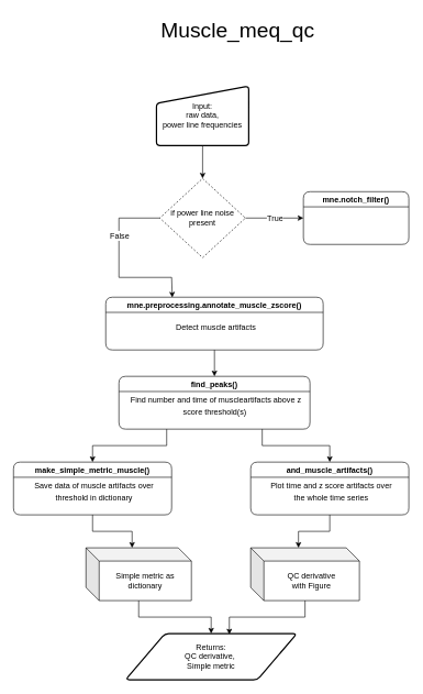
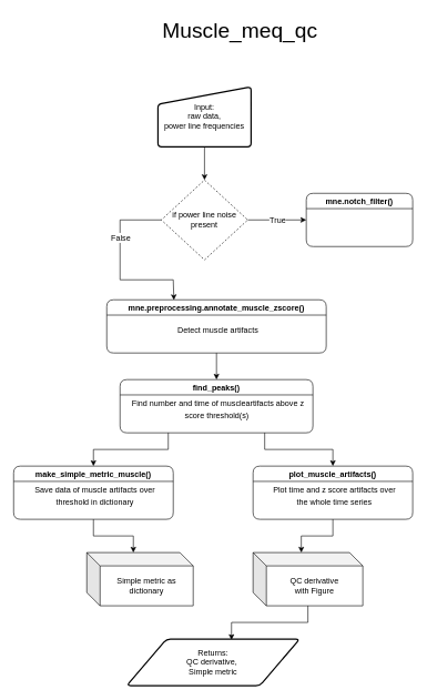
  <mxCell id="0" />
  <mxCell id="1" parent="0" />
  <mxCell id="2" value="&lt;font style=&quot;font-size: 32px;&quot;&gt;Muscle_meq_qc&lt;/font&gt;" style="text;html=1;align=center;verticalAlign=middle;resizable=0;points=[];autosize=1;strokeColor=none;fillColor=none;fontSize=18;fontFamily=Helvetica;" parent="1" vertex="1"><mxGeometry x="230" y="20" width="260" height="50" as="geometry" /></mxCell>
  <mxCell id="3" style="edgeStyle=orthogonalEdgeStyle;rounded=0;orthogonalLoop=1;jettySize=auto;html=1;entryX=0.5;entryY=0;entryDx=0;entryDy=0;fontSize=12;" parent="1" source="4" target="7" edge="1"><mxGeometry relative="1" as="geometry" /></mxCell>
  <mxCell id="4" value="Input:&lt;br&gt;raw data,&lt;br&gt;power line frequencies" style="html=1;strokeWidth=2;shape=manualInput;whiteSpace=wrap;rounded=1;size=26;arcSize=11;fontFamily=Helvetica;" parent="1" vertex="1"><mxGeometry x="237" y="130" width="140" height="90" as="geometry" /></mxCell>
  <mxCell id="5" value="" style="group;fontSize=12;" parent="1" vertex="1" connectable="0"><mxGeometry x="460" y="290" width="160" height="80" as="geometry" /></mxCell>
  <mxCell id="6" value="&lt;div style=&quot;font-size: 12px; line-height: 18px;&quot;&gt;mne.notch_filter()&lt;br&gt;&lt;/div&gt;" style="swimlane;whiteSpace=wrap;html=1;fontSize=18;container=0;rounded=1;perimeterSpacing=0;fillColor=default;fillStyle=solid;swimlaneLine=1;" parent="5" vertex="1"><mxGeometry width="160" height="80" as="geometry" /></mxCell>
  <mxCell id="7" value="if power line noise present" style="rhombus;whiteSpace=wrap;html=1;fontSize=12;dashed=1;" parent="1" vertex="1"><mxGeometry x="242" y="270" width="130" height="120" as="geometry" /></mxCell>
  <mxCell id="8" value="" style="endArrow=classic;html=1;rounded=0;fontSize=12;exitX=1;exitY=0.5;exitDx=0;exitDy=0;entryX=0;entryY=0.5;entryDx=0;entryDy=0;" parent="1" source="7" target="6" edge="1"><mxGeometry relative="1" as="geometry"><mxPoint x="280" y="650" as="sourcePoint" /><mxPoint x="430" y="380" as="targetPoint" /></mxGeometry></mxCell>
  <mxCell id="9" value="True" style="edgeLabel;resizable=0;html=1;align=center;verticalAlign=middle;fontSize=12;" parent="8" connectable="0" vertex="1"><mxGeometry relative="1" as="geometry" /></mxCell>
  <mxCell id="10" value="" style="endArrow=classic;html=1;rounded=0;fontSize=12;exitX=0;exitY=0.5;exitDx=0;exitDy=0;entryX=0.306;entryY=0.006;entryDx=0;entryDy=0;entryPerimeter=0;" parent="1" source="7" target="14" edge="1"><mxGeometry relative="1" as="geometry"><mxPoint x="280" y="650" as="sourcePoint" /><mxPoint x="260" y="539" as="targetPoint" /><Array as="points"><mxPoint x="180" y="330" /><mxPoint x="180" y="420" /><mxPoint x="260" y="420" /></Array></mxGeometry></mxCell>
  <mxCell id="11" value="False" style="edgeLabel;resizable=0;html=1;align=center;verticalAlign=middle;fontSize=12;" parent="10" connectable="0" vertex="1"><mxGeometry relative="1" as="geometry"><mxPoint y="-43" as="offset" /></mxGeometry></mxCell>
  <mxCell id="12" value="" style="group;fontSize=12;" parent="1" vertex="1" connectable="0"><mxGeometry x="160" y="450" width="330" height="80" as="geometry" /></mxCell>
  <mxCell id="13" value="&lt;div style=&quot;border-color: var(--border-color); line-height: 18px;&quot;&gt;Detect muscle artifacts&lt;br&gt;&lt;/div&gt;" style="text;html=1;strokeColor=none;fillColor=default;align=center;verticalAlign=middle;whiteSpace=wrap;rounded=0;fontSize=12;spacingTop=5;spacing=0;spacingBottom=5;spacingLeft=10;spacingRight=5;container=0;" parent="12" vertex="1"><mxGeometry y="9.6" width="330" height="70.4" as="geometry" /></mxCell>
  <mxCell id="14" value="&lt;div style=&quot;font-size: 12px; line-height: 18px;&quot;&gt;&lt;div style=&quot;border-color: var(--border-color); line-height: 18px;&quot;&gt;mne.&lt;span style=&quot;border-color: var(--border-color); background-color: initial;&quot;&gt;preprocessing.&lt;/span&gt;&lt;span style=&quot;background-color: initial;&quot;&gt;annotate_muscle_zscore()&lt;/span&gt;&lt;/div&gt;&lt;/div&gt;" style="swimlane;whiteSpace=wrap;html=1;fontSize=18;container=0;rounded=1;perimeterSpacing=0;fillColor=default;fillStyle=solid;swimlaneLine=1;" parent="12" vertex="1"><mxGeometry width="330" height="80" as="geometry" /></mxCell>
  <mxCell id="15" value="" style="group;fontSize=12;" parent="1" vertex="1" connectable="0"><mxGeometry x="180" y="570" width="290" height="80" as="geometry" /></mxCell>
  <mxCell id="16" value="&lt;div style=&quot;border-color: var(--border-color); line-height: 18px;&quot;&gt;Find number and time of muscle&lt;span style=&quot;&quot;&gt;artifacts above z score threshold(s)&amp;nbsp;&lt;/span&gt;&lt;br&gt;&lt;/div&gt;" style="text;html=1;strokeColor=none;fillColor=default;align=center;verticalAlign=middle;whiteSpace=wrap;rounded=0;fontSize=12;spacingTop=5;spacing=0;spacingBottom=5;spacingLeft=10;spacingRight=5;container=0;" parent="15" vertex="1"><mxGeometry y="9.6" width="290" height="70.4" as="geometry" /></mxCell>
  <mxCell id="17" value="&lt;div style=&quot;font-size: 12px; line-height: 18px;&quot;&gt;find_peaks()&lt;br&gt;&lt;/div&gt;" style="swimlane;whiteSpace=wrap;html=1;fontSize=18;container=0;rounded=1;perimeterSpacing=0;fillColor=default;fillStyle=solid;swimlaneLine=1;" parent="15" vertex="1"><mxGeometry width="290" height="80" as="geometry" /></mxCell>
  <mxCell id="18" style="edgeStyle=orthogonalEdgeStyle;rounded=0;orthogonalLoop=1;jettySize=auto;html=1;exitX=0.5;exitY=1;exitDx=0;exitDy=0;fontSize=12;" parent="1" source="14" target="17" edge="1"><mxGeometry relative="1" as="geometry" /></mxCell>
  <mxCell id="19" value="" style="group;fontSize=12;" parent="1" vertex="1" connectable="0"><mxGeometry x="380" y="700" width="240" height="80" as="geometry" /></mxCell>
  <mxCell id="20" value="&lt;div style=&quot;border-color: var(--border-color); line-height: 18px;&quot;&gt;Plot time and z score&amp;nbsp;&lt;span style=&quot;&quot;&gt;artifacts over the&amp;nbsp;&lt;/span&gt;&lt;span style=&quot;&quot;&gt;whole time series&lt;/span&gt;&lt;br&gt;&lt;/div&gt;" style="text;html=1;strokeColor=none;fillColor=default;align=center;verticalAlign=middle;whiteSpace=wrap;rounded=0;fontSize=12;spacingTop=5;spacing=0;spacingBottom=5;spacingLeft=10;spacingRight=5;container=0;" parent="19" vertex="1"><mxGeometry y="9.6" width="240.0" height="70.4" as="geometry" /></mxCell>
- <mxCell id="21" value="&lt;div style=&quot;font-size: 12px; line-height: 18px;&quot;&gt;and_muscle_artifacts()&lt;br&gt;&lt;/div&gt;" style="swimlane;whiteSpace=wrap;html=1;fontSize=18;container=0;rounded=1;perimeterSpacing=0;fillColor=default;fillStyle=solid;swimlaneLine=1;" parent="19" vertex="1"><mxGeometry width="240.0" height="80" as="geometry" /></mxCell>
+ <mxCell id="21" value="&lt;div style=&quot;font-size: 12px; line-height: 18px;&quot;&gt;plot_muscle_artifacts()&lt;br&gt;&lt;/div&gt;" style="swimlane;whiteSpace=wrap;html=1;fontSize=18;container=0;rounded=1;perimeterSpacing=0;fillColor=default;fillStyle=solid;swimlaneLine=1;" parent="19" vertex="1"><mxGeometry width="240.0" height="80" as="geometry" /></mxCell>
  <mxCell id="22" value="" style="group;fontSize=12;" parent="1" vertex="1" connectable="0"><mxGeometry x="20" y="700" width="240" height="80" as="geometry" /></mxCell>
  <mxCell id="23" value="&lt;div style=&quot;border-color: var(--border-color); line-height: 18px;&quot;&gt;Save data of muscle&amp;nbsp;&lt;span style=&quot;&quot;&gt;artifacts over threshold&amp;nbsp;&lt;/span&gt;&lt;span style=&quot;&quot;&gt;in dictionary&lt;/span&gt;&lt;br&gt;&lt;/div&gt;" style="text;html=1;strokeColor=none;fillColor=default;align=center;verticalAlign=middle;whiteSpace=wrap;rounded=0;fontSize=12;spacingTop=5;spacing=0;spacingBottom=5;spacingLeft=10;spacingRight=5;container=0;" parent="22" vertex="1"><mxGeometry y="9.6" width="240.0" height="70.4" as="geometry" /></mxCell>
  <mxCell id="24" value="&lt;div style=&quot;font-size: 12px; line-height: 18px;&quot;&gt;make_simple_metric_muscle()&lt;br&gt;&lt;/div&gt;" style="swimlane;whiteSpace=wrap;html=1;fontSize=18;container=0;rounded=1;perimeterSpacing=0;fillColor=default;fillStyle=solid;swimlaneLine=1;" parent="22" vertex="1"><mxGeometry width="240.0" height="80" as="geometry" /></mxCell>
- <mxCell id="25" style="edgeStyle=orthogonalEdgeStyle;rounded=0;orthogonalLoop=1;jettySize=auto;html=1;entryX=0.5;entryY=0;entryDx=0;entryDy=0;fontFamily=Helvetica;fontSize=12;" parent="1" source="26" target="29" edge="1"><mxGeometry relative="1" as="geometry" /></mxCell>
  <mxCell id="26" value="Simple metric as dictionary" style="shape=cube;whiteSpace=wrap;html=1;boundedLbl=1;backgroundOutline=1;darkOpacity=0.05;darkOpacity2=0.1;fontSize=12;fontFamily=Helvetica;fontColor=#000000;" parent="1" vertex="1"><mxGeometry x="130" y="830" width="160" height="80" as="geometry" /></mxCell>
  <mxCell id="27" style="edgeStyle=orthogonalEdgeStyle;rounded=0;orthogonalLoop=1;jettySize=auto;html=1;entryX=0.606;entryY=0.019;entryDx=0;entryDy=0;fontFamily=Helvetica;fontSize=12;entryPerimeter=0;" parent="1" source="28" target="29" edge="1"><mxGeometry relative="1" as="geometry" /></mxCell>
  <mxCell id="28" value="QC derivative&lt;br&gt;with Figure" style="shape=cube;whiteSpace=wrap;html=1;boundedLbl=1;backgroundOutline=1;darkOpacity=0.05;darkOpacity2=0.1;fontSize=12;fontFamily=Helvetica;fontColor=#000000;" parent="1" vertex="1"><mxGeometry x="380" y="830" width="165" height="80" as="geometry" /></mxCell>
  <mxCell id="29" value="&lt;div style=&quot;font-size: 12px;&quot;&gt;Returns:&lt;/div&gt;&lt;div style=&quot;font-size: 12px;&quot;&gt;QC derivative,&amp;nbsp;&lt;/div&gt;&lt;div style=&quot;font-size: 12px;&quot;&gt;Simple metric&lt;/div&gt;" style="shape=parallelogram;html=1;strokeWidth=2;perimeter=parallelogramPerimeter;whiteSpace=wrap;rounded=1;arcSize=12;size=0.23;fontSize=12;fontFamily=Helvetica;" parent="1" vertex="1"><mxGeometry x="190" y="960" width="260" height="70" as="geometry" /></mxCell>
  <mxCell id="30" style="edgeStyle=orthogonalEdgeStyle;rounded=0;orthogonalLoop=1;jettySize=auto;html=1;exitX=0.25;exitY=1;exitDx=0;exitDy=0;fontSize=12;" parent="1" source="17" target="24" edge="1"><mxGeometry relative="1" as="geometry" /></mxCell>
  <mxCell id="31" style="edgeStyle=orthogonalEdgeStyle;rounded=0;orthogonalLoop=1;jettySize=auto;html=1;exitX=0.75;exitY=1;exitDx=0;exitDy=0;entryX=0.5;entryY=0;entryDx=0;entryDy=0;fontSize=12;" parent="1" source="17" target="21" edge="1"><mxGeometry relative="1" as="geometry" /></mxCell>
  <mxCell id="32" style="edgeStyle=orthogonalEdgeStyle;rounded=0;orthogonalLoop=1;jettySize=auto;html=1;exitX=0.5;exitY=1;exitDx=0;exitDy=0;entryX=0;entryY=0;entryDx=70;entryDy=0;entryPerimeter=0;fontSize=12;" parent="1" source="24" target="26" edge="1"><mxGeometry relative="1" as="geometry" /></mxCell>
  <mxCell id="33" style="edgeStyle=orthogonalEdgeStyle;rounded=0;orthogonalLoop=1;jettySize=auto;html=1;entryX=0;entryY=0;entryDx=72.5;entryDy=0;entryPerimeter=0;fontSize=12;" parent="1" source="20" target="28" edge="1"><mxGeometry relative="1" as="geometry" /></mxCell>
